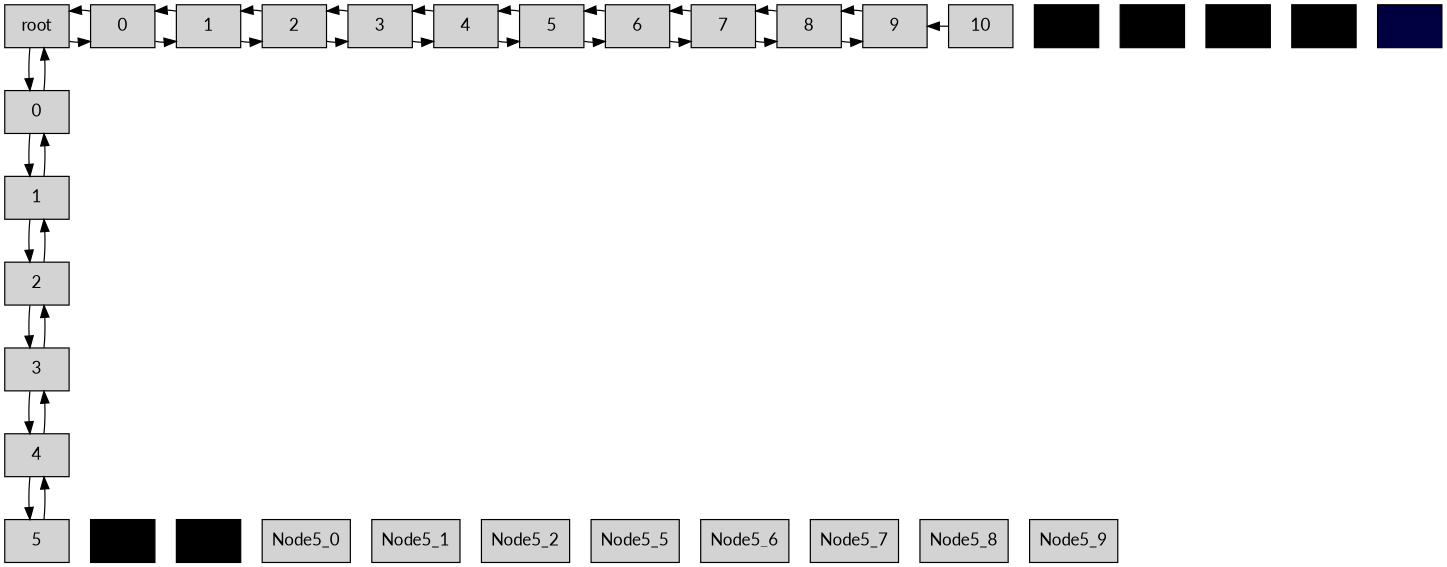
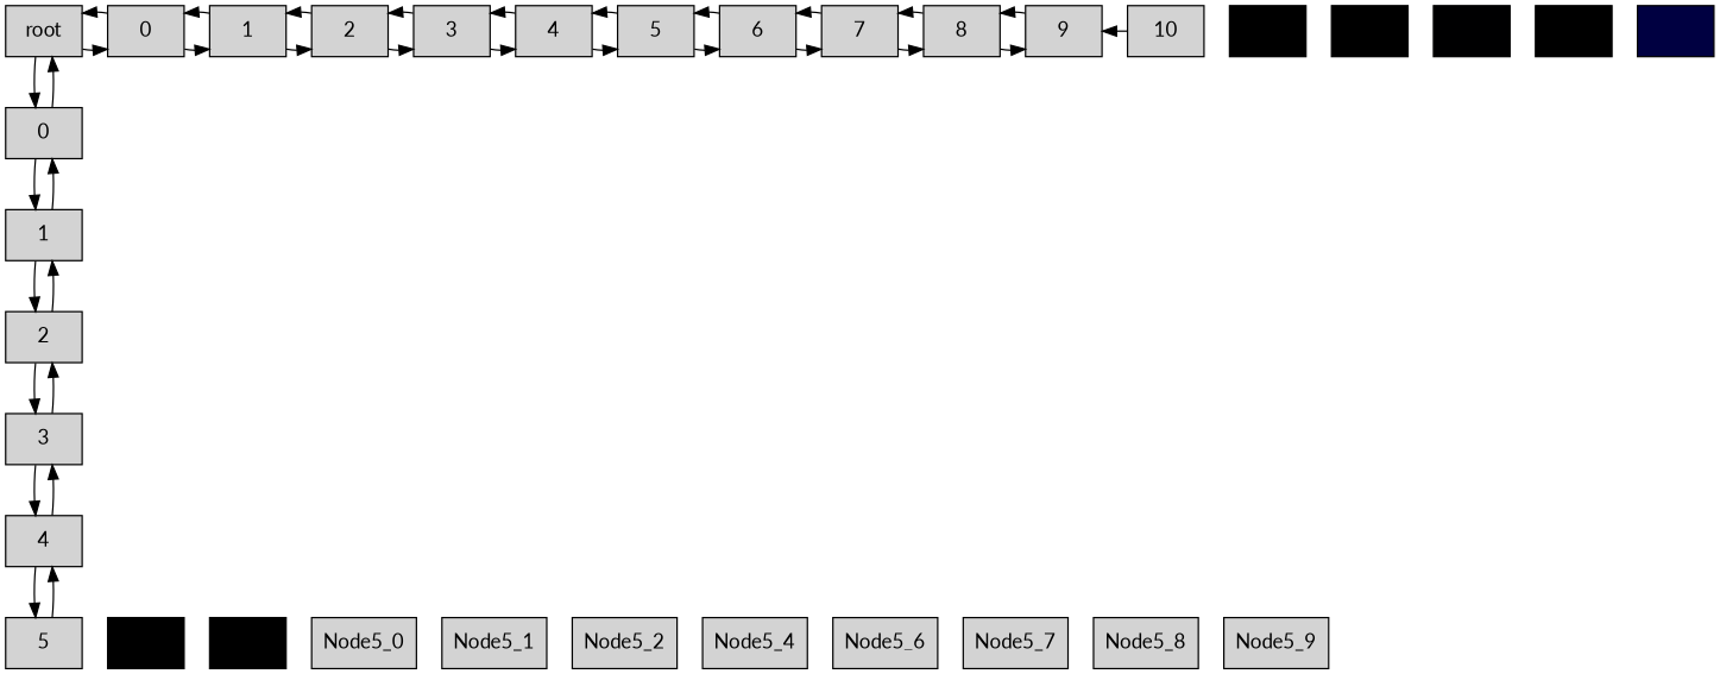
  digraph {
    fontname=Lato
    node [fontname=Lato shape=box style=filled]
    edge [fontname=Lato dir=back]
    n1 [label=root]
    n2 [label=0]
    n3 [label=1]
    n4 [label=2]
    n5 [label=3]
    n6 [label=4]
    n7 [label=5]
    n8 [label=6]
    n9 [label=7]
    n10 [label=8]
    n11 [label=9]
    n12 [label=10]
    n13 [label=5]
    n14 [fillcolor="#000000" group=5 label=" "]
    n15 [fillcolor="#000000" group=5 label=" "]
    Node5_0
    Node5_1
    Node5_2
-   Node5_4 [label=Node5_5]
+   Node5_4
    Node5_6
    Node5_7
    Node5_8
    Node5_9
    n24 [label=0]
    n25 [label=1]
    n26 [label=2]
    n27 [label=3]
    n28 [fillcolor="#000000" group=0 label=" "]
    n29 [label=4]
    n30 [fillcolor="#000000" group=1 label=" "]
    n31 [fillcolor="#000001" group=1 label=" "]
    n32 [fillcolor="#000000" group=3 label=" "]
    n33 [fillcolor="#000041" group=4 label=" "]
    subgraph sub_1 {
      rank=same
      n1
      n2
      n3
      n4
      n5
      n6
      n7
      n8
      n9
      n10
      n11
      n12
    }
    subgraph sub_2 {
      rank=same
    }
    subgraph sub_3 {
      rank=same
    }
    subgraph sub_4 {
      rank=same
    }
    subgraph sub_5 {
      rank=same
    }
    subgraph sub_6 {
      rank=same
    }
    subgraph sub_7 {
      rank=same
      n13
      n14
      n15
      Node5_0
      Node5_1
      Node5_2
      Node5_4
      Node5_6
      Node5_7
      Node5_8
      Node5_9
    }
    n1 -> n2 [dir=""]
    n1 -> n2
    n1 -> n24 [dir=""]
    n1 -> n24
    n2 -> n3 [dir=""]
    n2 -> n3
    n3 -> n4 [dir=""]
    n3 -> n4
    n4 -> n5 [dir=""]
    n4 -> n5
    n5 -> n6 [dir=""]
    n5 -> n6
    n6 -> n7 [dir=""]
    n6 -> n7
    n7 -> n8 [dir=""]
    n7 -> n8
    n8 -> n9 [dir=""]
    n8 -> n9
    n9 -> n10 [dir=""]
    n9 -> n10
    n10 -> n11 [dir=""]
    n10 -> n11
    n11 -> n12
    n24 -> n25 [dir=""]
    n24 -> n25
    n25 -> n26 [dir=""]
    n25 -> n26
    n26 -> n27 [dir=""]
    n26 -> n27
    n27 -> n29 [dir=""]
    n27 -> n29
    n29 -> n13 [dir=""]
    n29 -> n13
  }
